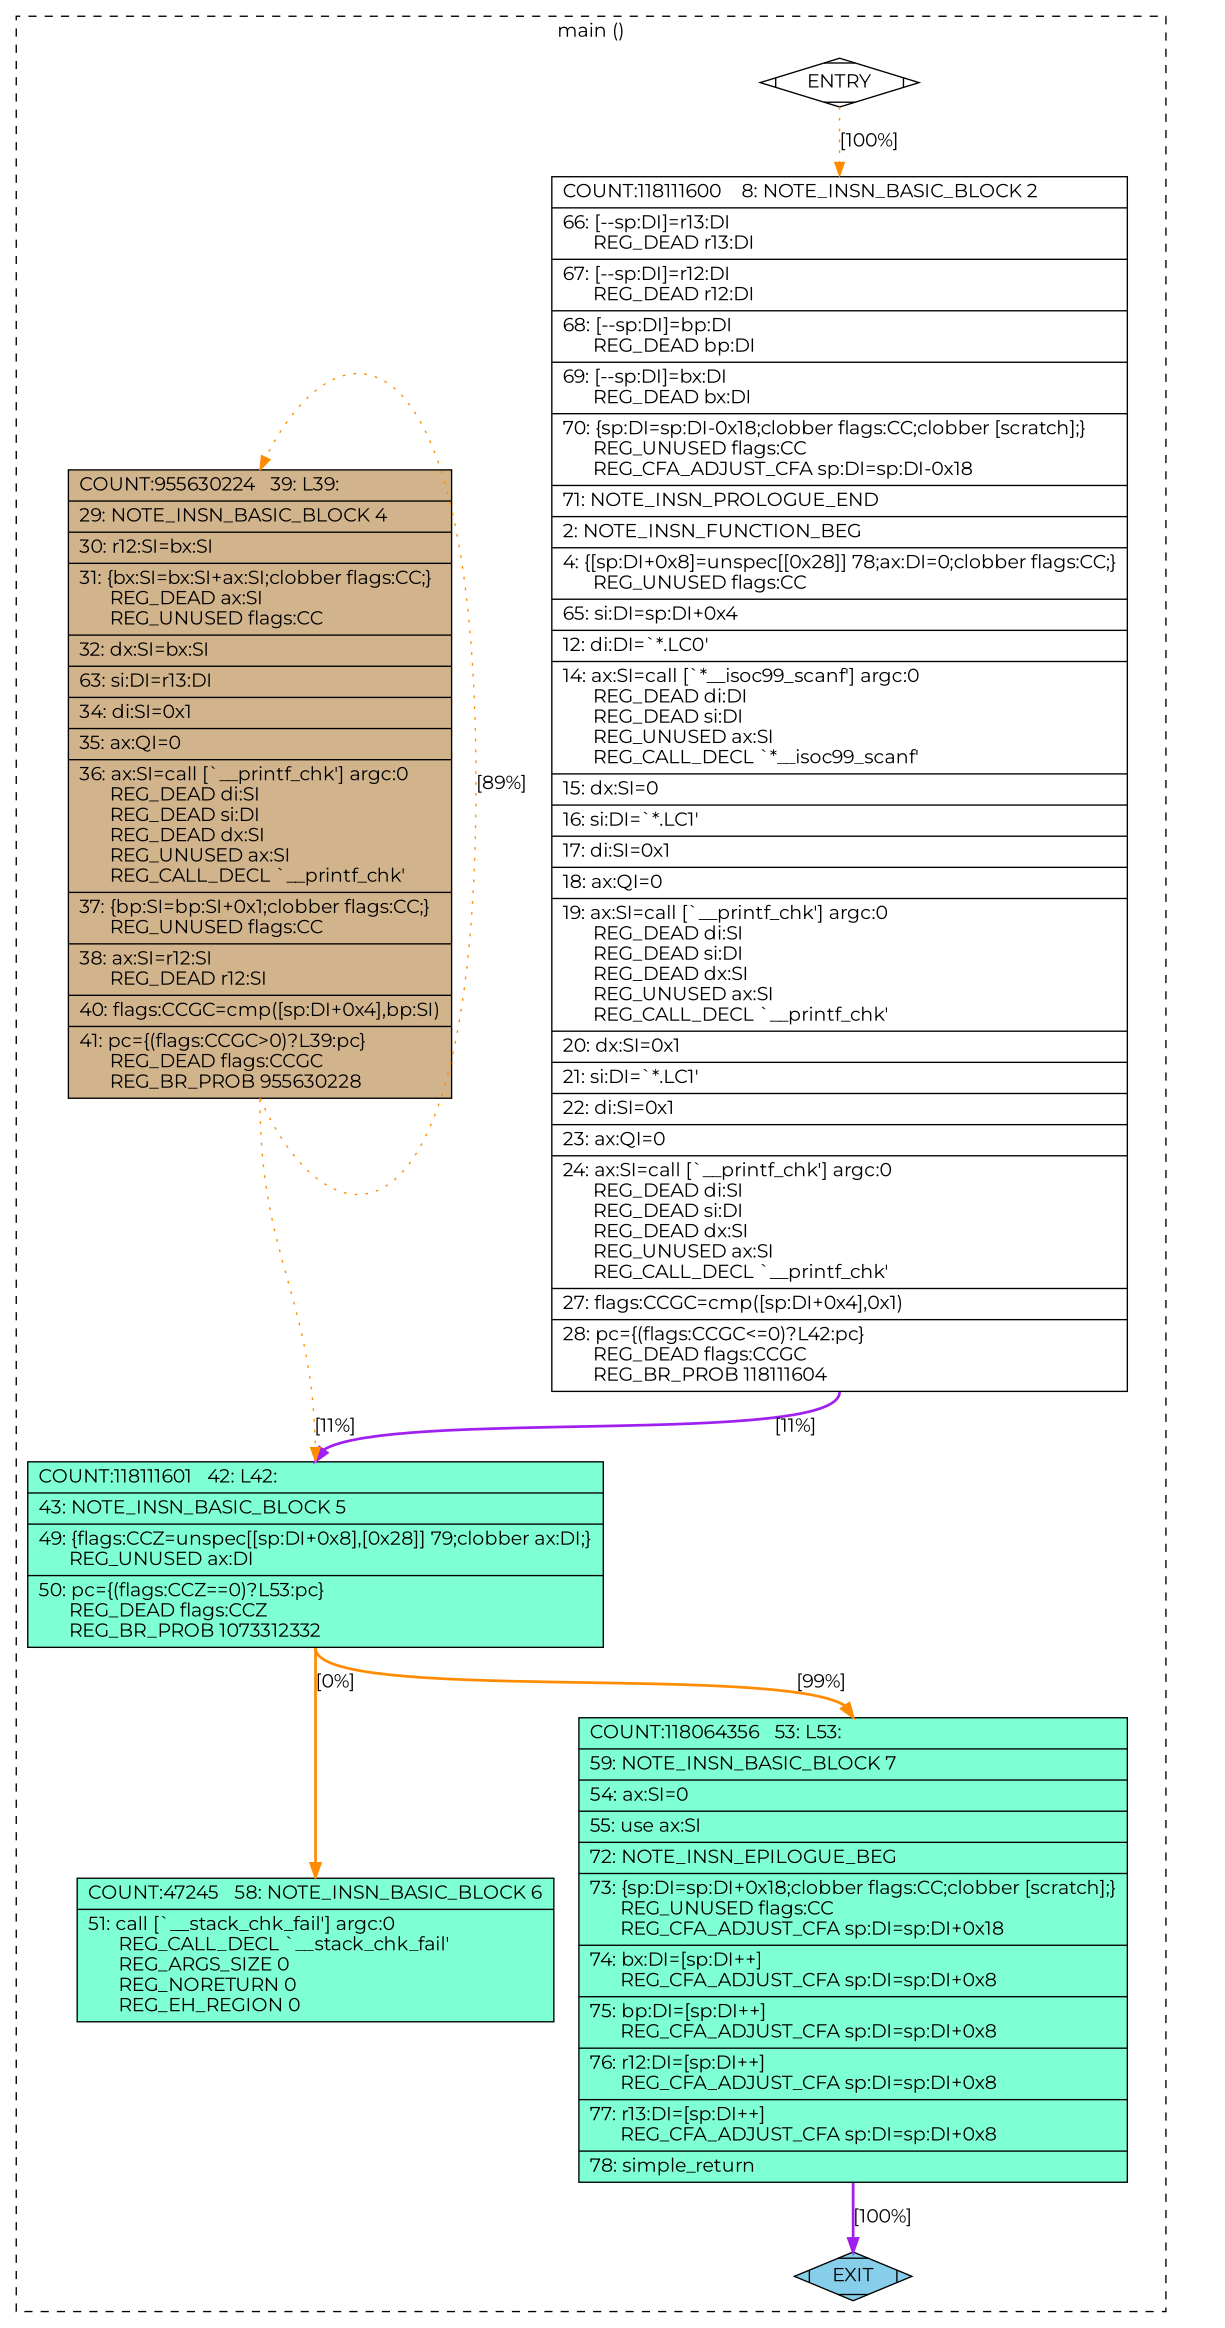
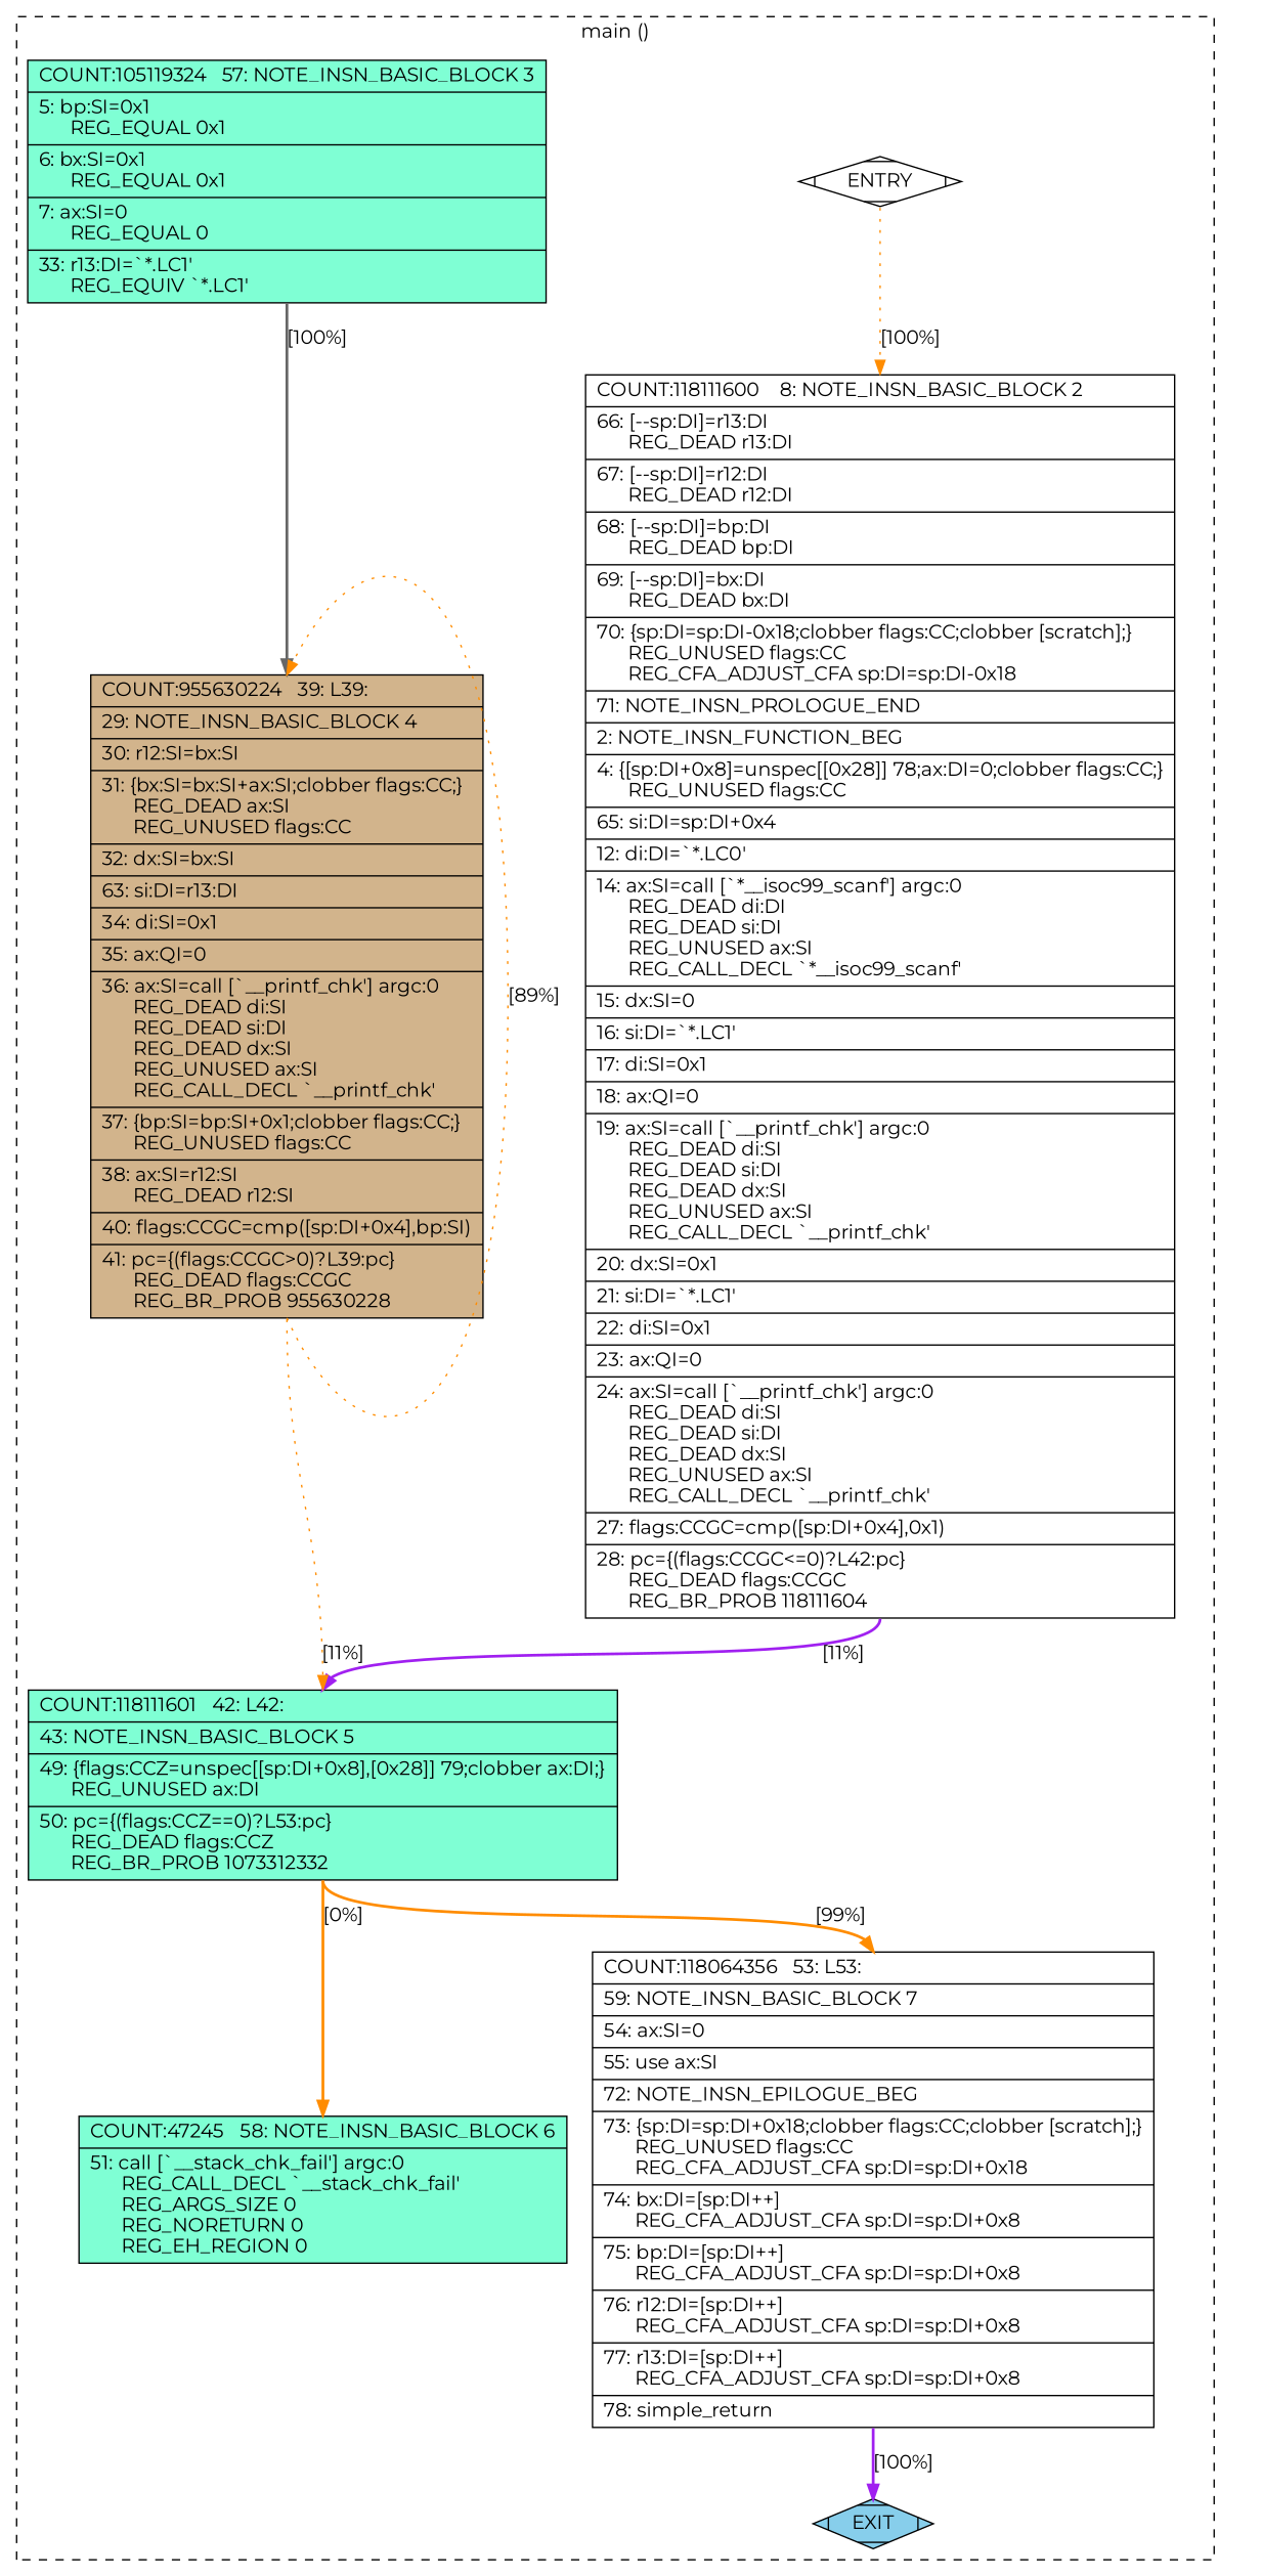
  digraph {
    fontname=Montserrat
    node [fillcolor=aquamarine fontname=Montserrat shape=record style=filled]
    edge [color=darkorange constraint=true fontname=Montserrat headport=n style=bold tailport=s weight=100]
    n1 [fillcolor=white label=ENTRY shape=Mdiamond]
    n2 [fillcolor=white label="{COUNT:118111600\ \ \ \ 8:\ NOTE_INSN_BASIC_BLOCK\ 2\l|\ \ \ 66:\ [--sp:DI]=r13:DI\l\ \ \ \ \ \ REG_DEAD\ r13:DI\l|\ \ \ 67:\ [--sp:DI]=r12:DI\l\ \ \ \ \ \ REG_DEAD\ r12:DI\l|\ \ \ 68:\ [--sp:DI]=bp:DI\l\ \ \ \ \ \ REG_DEAD\ bp:DI\l|\ \ \ 69:\ [--sp:DI]=bx:DI\l\ \ \ \ \ \ REG_DEAD\ bx:DI\l|\ \ \ 70:\ \{sp:DI=sp:DI-0x18;clobber\ flags:CC;clobber\ [scratch];\}\l\ \ \ \ \ \ REG_UNUSED\ flags:CC\l\ \ \ \ \ \ REG_CFA_ADJUST_CFA\ sp:DI=sp:DI-0x18\l|\ \ \ 71:\ NOTE_INSN_PROLOGUE_END\l|\ \ \ \ 2:\ NOTE_INSN_FUNCTION_BEG\l|\ \ \ \ 4:\ \{[sp:DI+0x8]=unspec[[0x28]]\ 78;ax:DI=0;clobber\ flags:CC;\}\l\ \ \ \ \ \ REG_UNUSED\ flags:CC\l|\ \ \ 65:\ si:DI=sp:DI+0x4\l|\ \ \ 12:\ di:DI=`*.LC0'\l|\ \ \ 14:\ ax:SI=call\ [`*__isoc99_scanf']\ argc:0\l\ \ \ \ \ \ REG_DEAD\ di:DI\l\ \ \ \ \ \ REG_DEAD\ si:DI\l\ \ \ \ \ \ REG_UNUSED\ ax:SI\l\ \ \ \ \ \ REG_CALL_DECL\ `*__isoc99_scanf'\l|\ \ \ 15:\ dx:SI=0\l|\ \ \ 16:\ si:DI=`*.LC1'\l|\ \ \ 17:\ di:SI=0x1\l|\ \ \ 18:\ ax:QI=0\l|\ \ \ 19:\ ax:SI=call\ [`__printf_chk']\ argc:0\l\ \ \ \ \ \ REG_DEAD\ di:SI\l\ \ \ \ \ \ REG_DEAD\ si:DI\l\ \ \ \ \ \ REG_DEAD\ dx:SI\l\ \ \ \ \ \ REG_UNUSED\ ax:SI\l\ \ \ \ \ \ REG_CALL_DECL\ `__printf_chk'\l|\ \ \ 20:\ dx:SI=0x1\l|\ \ \ 21:\ si:DI=`*.LC1'\l|\ \ \ 22:\ di:SI=0x1\l|\ \ \ 23:\ ax:QI=0\l|\ \ \ 24:\ ax:SI=call\ [`__printf_chk']\ argc:0\l\ \ \ \ \ \ REG_DEAD\ di:SI\l\ \ \ \ \ \ REG_DEAD\ si:DI\l\ \ \ \ \ \ REG_DEAD\ dx:SI\l\ \ \ \ \ \ REG_UNUSED\ ax:SI\l\ \ \ \ \ \ REG_CALL_DECL\ `__printf_chk'\l|\ \ \ 27:\ flags:CCGC=cmp([sp:DI+0x4],0x1)\l|\ \ \ 28:\ pc=\{(flags:CCGC\<=0)?L42:pc\}\l\ \ \ \ \ \ REG_DEAD\ flags:CCGC\l\ \ \ \ \ \ REG_BR_PROB\ 118111604\l}"]
    n3 [fillcolor=skyblue label=EXIT shape=Mdiamond]
+   n4 [label="{COUNT:105119324\ \ \ 57:\ NOTE_INSN_BASIC_BLOCK\ 3\l|\ \ \ \ 5:\ bp:SI=0x1\l\ \ \ \ \ \ REG_EQUAL\ 0x1\l|\ \ \ \ 6:\ bx:SI=0x1\l\ \ \ \ \ \ REG_EQUAL\ 0x1\l|\ \ \ \ 7:\ ax:SI=0\l\ \ \ \ \ \ REG_EQUAL\ 0\l|\ \ \ 33:\ r13:DI=`*.LC1'\l\ \ \ \ \ \ REG_EQUIV\ `*.LC1'\l}"]
    n5 [label="{COUNT:118111601\ \ \ 42:\ L42:\l|\ \ \ 43:\ NOTE_INSN_BASIC_BLOCK\ 5\l|\ \ \ 49:\ \{flags:CCZ=unspec[[sp:DI+0x8],[0x28]]\ 79;clobber\ ax:DI;\}\l\ \ \ \ \ \ REG_UNUSED\ ax:DI\l|\ \ \ 50:\ pc=\{(flags:CCZ==0)?L53:pc\}\l\ \ \ \ \ \ REG_DEAD\ flags:CCZ\l\ \ \ \ \ \ REG_BR_PROB\ 1073312332\l}"]
    n6 [fillcolor=tan label="{COUNT:955630224\ \ \ 39:\ L39:\l|\ \ \ 29:\ NOTE_INSN_BASIC_BLOCK\ 4\l|\ \ \ 30:\ r12:SI=bx:SI\l|\ \ \ 31:\ \{bx:SI=bx:SI+ax:SI;clobber\ flags:CC;\}\l\ \ \ \ \ \ REG_DEAD\ ax:SI\l\ \ \ \ \ \ REG_UNUSED\ flags:CC\l|\ \ \ 32:\ dx:SI=bx:SI\l|\ \ \ 63:\ si:DI=r13:DI\l|\ \ \ 34:\ di:SI=0x1\l|\ \ \ 35:\ ax:QI=0\l|\ \ \ 36:\ ax:SI=call\ [`__printf_chk']\ argc:0\l\ \ \ \ \ \ REG_DEAD\ di:SI\l\ \ \ \ \ \ REG_DEAD\ si:DI\l\ \ \ \ \ \ REG_DEAD\ dx:SI\l\ \ \ \ \ \ REG_UNUSED\ ax:SI\l\ \ \ \ \ \ REG_CALL_DECL\ `__printf_chk'\l|\ \ \ 37:\ \{bp:SI=bp:SI+0x1;clobber\ flags:CC;\}\l\ \ \ \ \ \ REG_UNUSED\ flags:CC\l|\ \ \ 38:\ ax:SI=r12:SI\l\ \ \ \ \ \ REG_DEAD\ r12:SI\l|\ \ \ 40:\ flags:CCGC=cmp([sp:DI+0x4],bp:SI)\l|\ \ \ 41:\ pc=\{(flags:CCGC\>0)?L39:pc\}\l\ \ \ \ \ \ REG_DEAD\ flags:CCGC\l\ \ \ \ \ \ REG_BR_PROB\ 955630228\l}"]
    n7 [label="{COUNT:47245\ \ \ 58:\ NOTE_INSN_BASIC_BLOCK\ 6\l|\ \ \ 51:\ call\ [`__stack_chk_fail']\ argc:0\l\ \ \ \ \ \ REG_CALL_DECL\ `__stack_chk_fail'\l\ \ \ \ \ \ REG_ARGS_SIZE\ 0\l\ \ \ \ \ \ REG_NORETURN\ 0\l\ \ \ \ \ \ REG_EH_REGION\ 0\l}"]
-   n8 [label="{COUNT:118064356\ \ \ 53:\ L53:\l|\ \ \ 59:\ NOTE_INSN_BASIC_BLOCK\ 7\l|\ \ \ 54:\ ax:SI=0\l|\ \ \ 55:\ use\ ax:SI\l|\ \ \ 72:\ NOTE_INSN_EPILOGUE_BEG\l|\ \ \ 73:\ \{sp:DI=sp:DI+0x18;clobber\ flags:CC;clobber\ [scratch];\}\l\ \ \ \ \ \ REG_UNUSED\ flags:CC\l\ \ \ \ \ \ REG_CFA_ADJUST_CFA\ sp:DI=sp:DI+0x18\l|\ \ \ 74:\ bx:DI=[sp:DI++]\l\ \ \ \ \ \ REG_CFA_ADJUST_CFA\ sp:DI=sp:DI+0x8\l|\ \ \ 75:\ bp:DI=[sp:DI++]\l\ \ \ \ \ \ REG_CFA_ADJUST_CFA\ sp:DI=sp:DI+0x8\l|\ \ \ 76:\ r12:DI=[sp:DI++]\l\ \ \ \ \ \ REG_CFA_ADJUST_CFA\ sp:DI=sp:DI+0x8\l|\ \ \ 77:\ r13:DI=[sp:DI++]\l\ \ \ \ \ \ REG_CFA_ADJUST_CFA\ sp:DI=sp:DI+0x8\l|\ \ \ 78:\ simple_return\l}"]
+   n8 [fillcolor=white label="{COUNT:118064356\ \ \ 53:\ L53:\l|\ \ \ 59:\ NOTE_INSN_BASIC_BLOCK\ 7\l|\ \ \ 54:\ ax:SI=0\l|\ \ \ 55:\ use\ ax:SI\l|\ \ \ 72:\ NOTE_INSN_EPILOGUE_BEG\l|\ \ \ 73:\ \{sp:DI=sp:DI+0x18;clobber\ flags:CC;clobber\ [scratch];\}\l\ \ \ \ \ \ REG_UNUSED\ flags:CC\l\ \ \ \ \ \ REG_CFA_ADJUST_CFA\ sp:DI=sp:DI+0x18\l|\ \ \ 74:\ bx:DI=[sp:DI++]\l\ \ \ \ \ \ REG_CFA_ADJUST_CFA\ sp:DI=sp:DI+0x8\l|\ \ \ 75:\ bp:DI=[sp:DI++]\l\ \ \ \ \ \ REG_CFA_ADJUST_CFA\ sp:DI=sp:DI+0x8\l|\ \ \ 76:\ r12:DI=[sp:DI++]\l\ \ \ \ \ \ REG_CFA_ADJUST_CFA\ sp:DI=sp:DI+0x8\l|\ \ \ 77:\ r13:DI=[sp:DI++]\l\ \ \ \ \ \ REG_CFA_ADJUST_CFA\ sp:DI=sp:DI+0x8\l|\ \ \ 78:\ simple_return\l}"]
    subgraph cluster_1 {
      color=black
      label="main ()"
      style=dashed
      n1
      n2
      n3
+     n4
      n5
      n6
      n7
      n8
    }
    n1 -> n2 [label="[100%]" style=dotted]
    n1 -> n3 [style=invis color="" weight=""]
    n2 -> n5 [color=purple label="[11%]" weight=10]
+   n4 -> n6 [color=gray40 label="[100%]"]
    n5 -> n7 [label="[0%]"]
    n5 -> n8 [label="[99%]" weight=10]
    n6 -> n5 [label="[11%]" style=dotted]
    n6 -> n6 [constraint=false label="[89%]" style=dotted weight=10]
    n8 -> n3 [color=purple label="[100%]" weight=10]
  }
